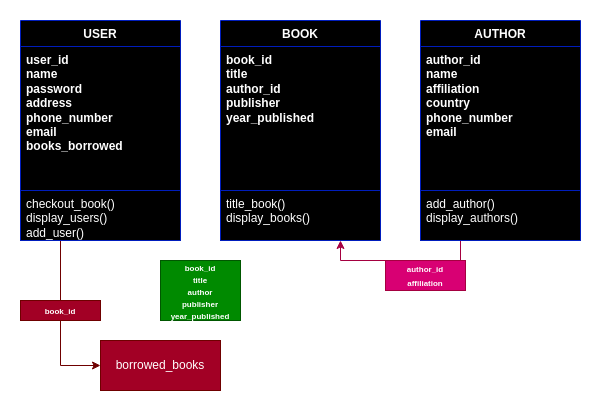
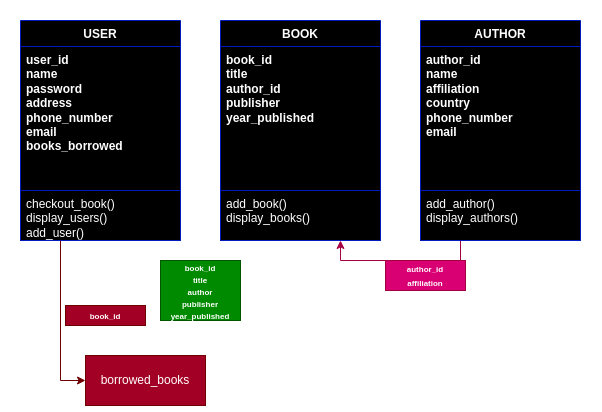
  <mxCell id="0" />
  <mxCell id="1" parent="0" />
  <mxCell id="2" style="edgeStyle=orthogonalEdgeStyle;rounded=0;orthogonalLoop=1;jettySize=auto;html=1;exitX=0.25;exitY=1;exitDx=0;exitDy=0;entryX=0;entryY=0.5;entryDx=0;entryDy=0;fillColor=#a20025;strokeColor=#6F0000;" edge="1" parent="1" source="3" target="15"><mxGeometry relative="1" as="geometry" /></mxCell>
  <mxCell id="3" value="USER" style="swimlane;fontStyle=1;align=center;verticalAlign=top;childLayout=stackLayout;horizontal=1;startSize=26;horizontalStack=0;resizeParent=1;resizeParentMax=0;resizeLast=0;collapsible=1;marginBottom=0;whiteSpace=wrap;html=1;fillColor=#0050ef;fontColor=#ffffff;strokeColor=#001DBC;gradientColor=light-dark(#000000,#5134FF);" vertex="1" parent="1"><mxGeometry x="20" y="20" width="160" height="220" as="geometry" /></mxCell>
  <mxCell id="4" value="&lt;font&gt;&lt;b&gt;user_id&lt;/b&gt;&lt;/font&gt;&lt;div&gt;&lt;font&gt;&lt;b&gt;name&lt;/b&gt;&lt;/font&gt;&lt;/div&gt;&lt;div&gt;&lt;font&gt;&lt;b&gt;password&lt;/b&gt;&lt;/font&gt;&lt;/div&gt;&lt;div&gt;&lt;font&gt;&lt;b&gt;address&lt;/b&gt;&lt;/font&gt;&lt;/div&gt;&lt;div&gt;&lt;font&gt;&lt;b&gt;phone_number&lt;/b&gt;&lt;/font&gt;&lt;/div&gt;&lt;div&gt;&lt;font&gt;&lt;b&gt;email&lt;/b&gt;&lt;/font&gt;&lt;/div&gt;&lt;div&gt;&lt;font&gt;&lt;b&gt;books_borrowed&lt;/b&gt;&lt;/font&gt;&lt;/div&gt;&lt;div&gt;&lt;br&gt;&lt;/div&gt;" style="text;strokeColor=#001DBC;fillColor=light-dark(#0050EF,#6DB2FF);align=left;verticalAlign=top;spacingLeft=4;spacingRight=4;overflow=hidden;rotatable=0;points=[[0,0.5],[1,0.5]];portConstraint=eastwest;whiteSpace=wrap;html=1;fontColor=#ffffff;gradientColor=light-dark(#000000,#5134FF);" vertex="1" parent="3"><mxGeometry y="26" width="160" height="144" as="geometry" /></mxCell>
  <mxCell id="5" value="checkout_book()&lt;div&gt;display_users()&lt;/div&gt;&lt;div&gt;add_user()&lt;/div&gt;" style="text;strokeColor=#001DBC;fillColor=#0050ef;align=left;verticalAlign=top;spacingLeft=4;spacingRight=4;overflow=hidden;rotatable=0;points=[[0,0.5],[1,0.5]];portConstraint=eastwest;whiteSpace=wrap;html=1;fontColor=#ffffff;gradientColor=light-dark(#000000,#5134FF);" vertex="1" parent="3"><mxGeometry y="170" width="160" height="50" as="geometry" /></mxCell>
  <mxCell id="6" value="BOOK" style="swimlane;fontStyle=1;align=center;verticalAlign=top;childLayout=stackLayout;horizontal=1;startSize=26;horizontalStack=0;resizeParent=1;resizeParentMax=0;resizeLast=0;collapsible=1;marginBottom=0;whiteSpace=wrap;html=1;fillColor=#0050ef;fontColor=#ffffff;strokeColor=#001DBC;gradientColor=light-dark(#000000,#5134FF);" vertex="1" parent="1"><mxGeometry x="220" y="20" width="160" height="220" as="geometry" /></mxCell>
  <mxCell id="7" value="&lt;div&gt;&lt;b&gt;book_id&lt;br&gt;title&lt;/b&gt;&lt;/div&gt;&lt;div&gt;&lt;b&gt;author_id&lt;/b&gt;&lt;/div&gt;&lt;div&gt;&lt;b&gt;publisher&lt;/b&gt;&lt;/div&gt;&lt;div&gt;&lt;b&gt;year_published&lt;/b&gt;&lt;/div&gt;" style="text;strokeColor=#001DBC;fillColor=light-dark(#0050EF,#6DB2FF);align=left;verticalAlign=top;spacingLeft=4;spacingRight=4;overflow=hidden;rotatable=0;points=[[0,0.5],[1,0.5]];portConstraint=eastwest;whiteSpace=wrap;html=1;fontColor=#ffffff;gradientColor=light-dark(#000000,#5134FF);" vertex="1" parent="6"><mxGeometry y="26" width="160" height="144" as="geometry" /></mxCell>
- <mxCell id="8" value="title_book()&lt;div&gt;display_books()&lt;/div&gt;" style="text;strokeColor=#001DBC;fillColor=#0050ef;align=left;verticalAlign=top;spacingLeft=4;spacingRight=4;overflow=hidden;rotatable=0;points=[[0,0.5],[1,0.5]];portConstraint=eastwest;whiteSpace=wrap;html=1;fontColor=#ffffff;gradientColor=light-dark(#000000,#5134FF);" vertex="1" parent="6"><mxGeometry y="170" width="160" height="50" as="geometry" /></mxCell>
+ <mxCell id="8" value="add_book()&lt;div&gt;display_books()&lt;/div&gt;" style="text;strokeColor=#001DBC;fillColor=#0050ef;align=left;verticalAlign=top;spacingLeft=4;spacingRight=4;overflow=hidden;rotatable=0;points=[[0,0.5],[1,0.5]];portConstraint=eastwest;whiteSpace=wrap;html=1;fontColor=#ffffff;gradientColor=light-dark(#000000,#5134FF);" vertex="1" parent="6"><mxGeometry y="170" width="160" height="50" as="geometry" /></mxCell>
  <mxCell id="9" style="edgeStyle=orthogonalEdgeStyle;rounded=0;orthogonalLoop=1;jettySize=auto;html=1;exitX=0.25;exitY=1;exitDx=0;exitDy=0;entryX=0.75;entryY=1;entryDx=0;entryDy=0;fillColor=#d80073;strokeColor=#A50040;" edge="1" parent="1" source="10" target="6"><mxGeometry relative="1" as="geometry" /></mxCell>
  <mxCell id="10" value="AUTHOR" style="swimlane;fontStyle=1;align=center;verticalAlign=top;childLayout=stackLayout;horizontal=1;startSize=26;horizontalStack=0;resizeParent=1;resizeParentMax=0;resizeLast=0;collapsible=1;marginBottom=0;whiteSpace=wrap;html=1;fillColor=#0050ef;fontColor=#ffffff;strokeColor=#001DBC;gradientColor=light-dark(#000000,#5134FF);" vertex="1" parent="1"><mxGeometry x="420" y="20" width="160" height="220" as="geometry" /></mxCell>
  <mxCell id="11" value="&lt;b&gt;author_id&lt;/b&gt;&lt;div&gt;&lt;b&gt;name&lt;/b&gt;&lt;/div&gt;&lt;div&gt;&lt;b&gt;affiliation&lt;/b&gt;&lt;/div&gt;&lt;div&gt;&lt;b&gt;country&lt;/b&gt;&lt;/div&gt;&lt;div&gt;&lt;b&gt;phone_number&lt;/b&gt;&lt;/div&gt;&lt;div&gt;&lt;b&gt;email&lt;/b&gt;&lt;/div&gt;&lt;div&gt;&lt;b&gt;&lt;br&gt;&lt;/b&gt;&lt;/div&gt;" style="text;strokeColor=#001DBC;fillColor=light-dark(#0050EF,#6DB2FF);align=left;verticalAlign=top;spacingLeft=4;spacingRight=4;overflow=hidden;rotatable=0;points=[[0,0.5],[1,0.5]];portConstraint=eastwest;whiteSpace=wrap;html=1;fontColor=#ffffff;gradientColor=light-dark(#000000,#5134FF);" vertex="1" parent="10"><mxGeometry y="26" width="160" height="144" as="geometry" /></mxCell>
  <mxCell id="12" value="add_author()&lt;div&gt;display_authors()&lt;/div&gt;" style="text;strokeColor=#001DBC;fillColor=#0050ef;align=left;verticalAlign=top;spacingLeft=4;spacingRight=4;overflow=hidden;rotatable=0;points=[[0,0.5],[1,0.5]];portConstraint=eastwest;whiteSpace=wrap;html=1;fontColor=#ffffff;gradientColor=light-dark(#000000,#5134FF);" vertex="1" parent="10"><mxGeometry y="170" width="160" height="50" as="geometry" /></mxCell>
  <mxCell id="13" value="&lt;div style=&quot;line-height: 100%;&quot;&gt;&lt;div&gt;&lt;b&gt;&lt;font style=&quot;font-size: 8px; line-height: 100%;&quot;&gt;book_id&lt;/font&gt;&lt;/b&gt;&lt;/div&gt;&lt;div&gt;&lt;b&gt;&lt;font style=&quot;font-size: 8px; line-height: 100%;&quot;&gt;title&lt;/font&gt;&lt;/b&gt;&lt;/div&gt;&lt;div&gt;&lt;b&gt;&lt;font style=&quot;font-size: 8px; line-height: 100%;&quot;&gt;author&lt;/font&gt;&lt;/b&gt;&lt;/div&gt;&lt;div&gt;&lt;b&gt;&lt;font style=&quot;font-size: 8px; line-height: 100%;&quot;&gt;publisher&lt;/font&gt;&lt;/b&gt;&lt;/div&gt;&lt;div&gt;&lt;b&gt;&lt;font style=&quot;font-size: 8px; line-height: 100%;&quot;&gt;year_published&lt;/font&gt;&lt;/b&gt;&lt;/div&gt;&lt;div&gt;&lt;/div&gt;&lt;/div&gt;" style="text;html=1;align=center;verticalAlign=middle;whiteSpace=wrap;rounded=0;fillColor=#008a00;fontColor=#ffffff;strokeColor=#005700;" vertex="1" parent="1"><mxGeometry x="160" y="260" width="80" height="60" as="geometry" /></mxCell>
  <mxCell id="14" value="&lt;div style=&quot;line-height: 100%;&quot;&gt;&lt;div&gt;&lt;span style=&quot;font-size: 8px;&quot;&gt;&lt;b&gt;author_id&lt;/b&gt;&lt;/span&gt;&lt;/div&gt;&lt;div&gt;&lt;span style=&quot;font-size: 8px;&quot;&gt;&lt;b&gt;affiliation&lt;/b&gt;&lt;/span&gt;&lt;/div&gt;&lt;div&gt;&lt;/div&gt;&lt;/div&gt;" style="text;html=1;align=center;verticalAlign=middle;whiteSpace=wrap;rounded=0;fillColor=#d80073;fontColor=#ffffff;strokeColor=#A50040;" vertex="1" parent="1"><mxGeometry x="385" y="260" width="80" height="30" as="geometry" /></mxCell>
- <mxCell id="15" value="borrowed_books" style="html=1;whiteSpace=wrap;fillColor=#a20025;fontColor=#ffffff;strokeColor=#6F0000;" vertex="1" parent="1"><mxGeometry x="100" y="340" width="120" height="50" as="geometry" /></mxCell>
- <mxCell id="16" value="&lt;div style=&quot;line-height: 100%;&quot;&gt;&lt;div&gt;&lt;span style=&quot;font-size: 8px;&quot;&gt;&lt;b&gt;book_id&lt;/b&gt;&lt;/span&gt;&lt;/div&gt;&lt;div&gt;&lt;/div&gt;&lt;/div&gt;" style="text;html=1;align=center;verticalAlign=middle;whiteSpace=wrap;rounded=0;fillColor=#a20025;fontColor=#ffffff;strokeColor=#6F0000;" vertex="1" parent="1"><mxGeometry x="20" y="300" width="80" height="20" as="geometry" /></mxCell>
+ <mxCell id="15" value="borrowed_books" style="html=1;whiteSpace=wrap;fillColor=#a20025;fontColor=#ffffff;strokeColor=#6F0000;" vertex="1" parent="1"><mxGeometry x="85" y="355" width="120" height="50" as="geometry" /></mxCell>
+ <mxCell id="16" value="&lt;div style=&quot;line-height: 100%;&quot;&gt;&lt;div&gt;&lt;span style=&quot;font-size: 8px;&quot;&gt;&lt;b&gt;book_id&lt;/b&gt;&lt;/span&gt;&lt;/div&gt;&lt;div&gt;&lt;/div&gt;&lt;/div&gt;" style="text;html=1;align=center;verticalAlign=middle;whiteSpace=wrap;rounded=0;fillColor=#a20025;fontColor=#ffffff;strokeColor=#6F0000;" vertex="1" parent="1"><mxGeometry x="65" y="305" width="80" height="20" as="geometry" /></mxCell>
